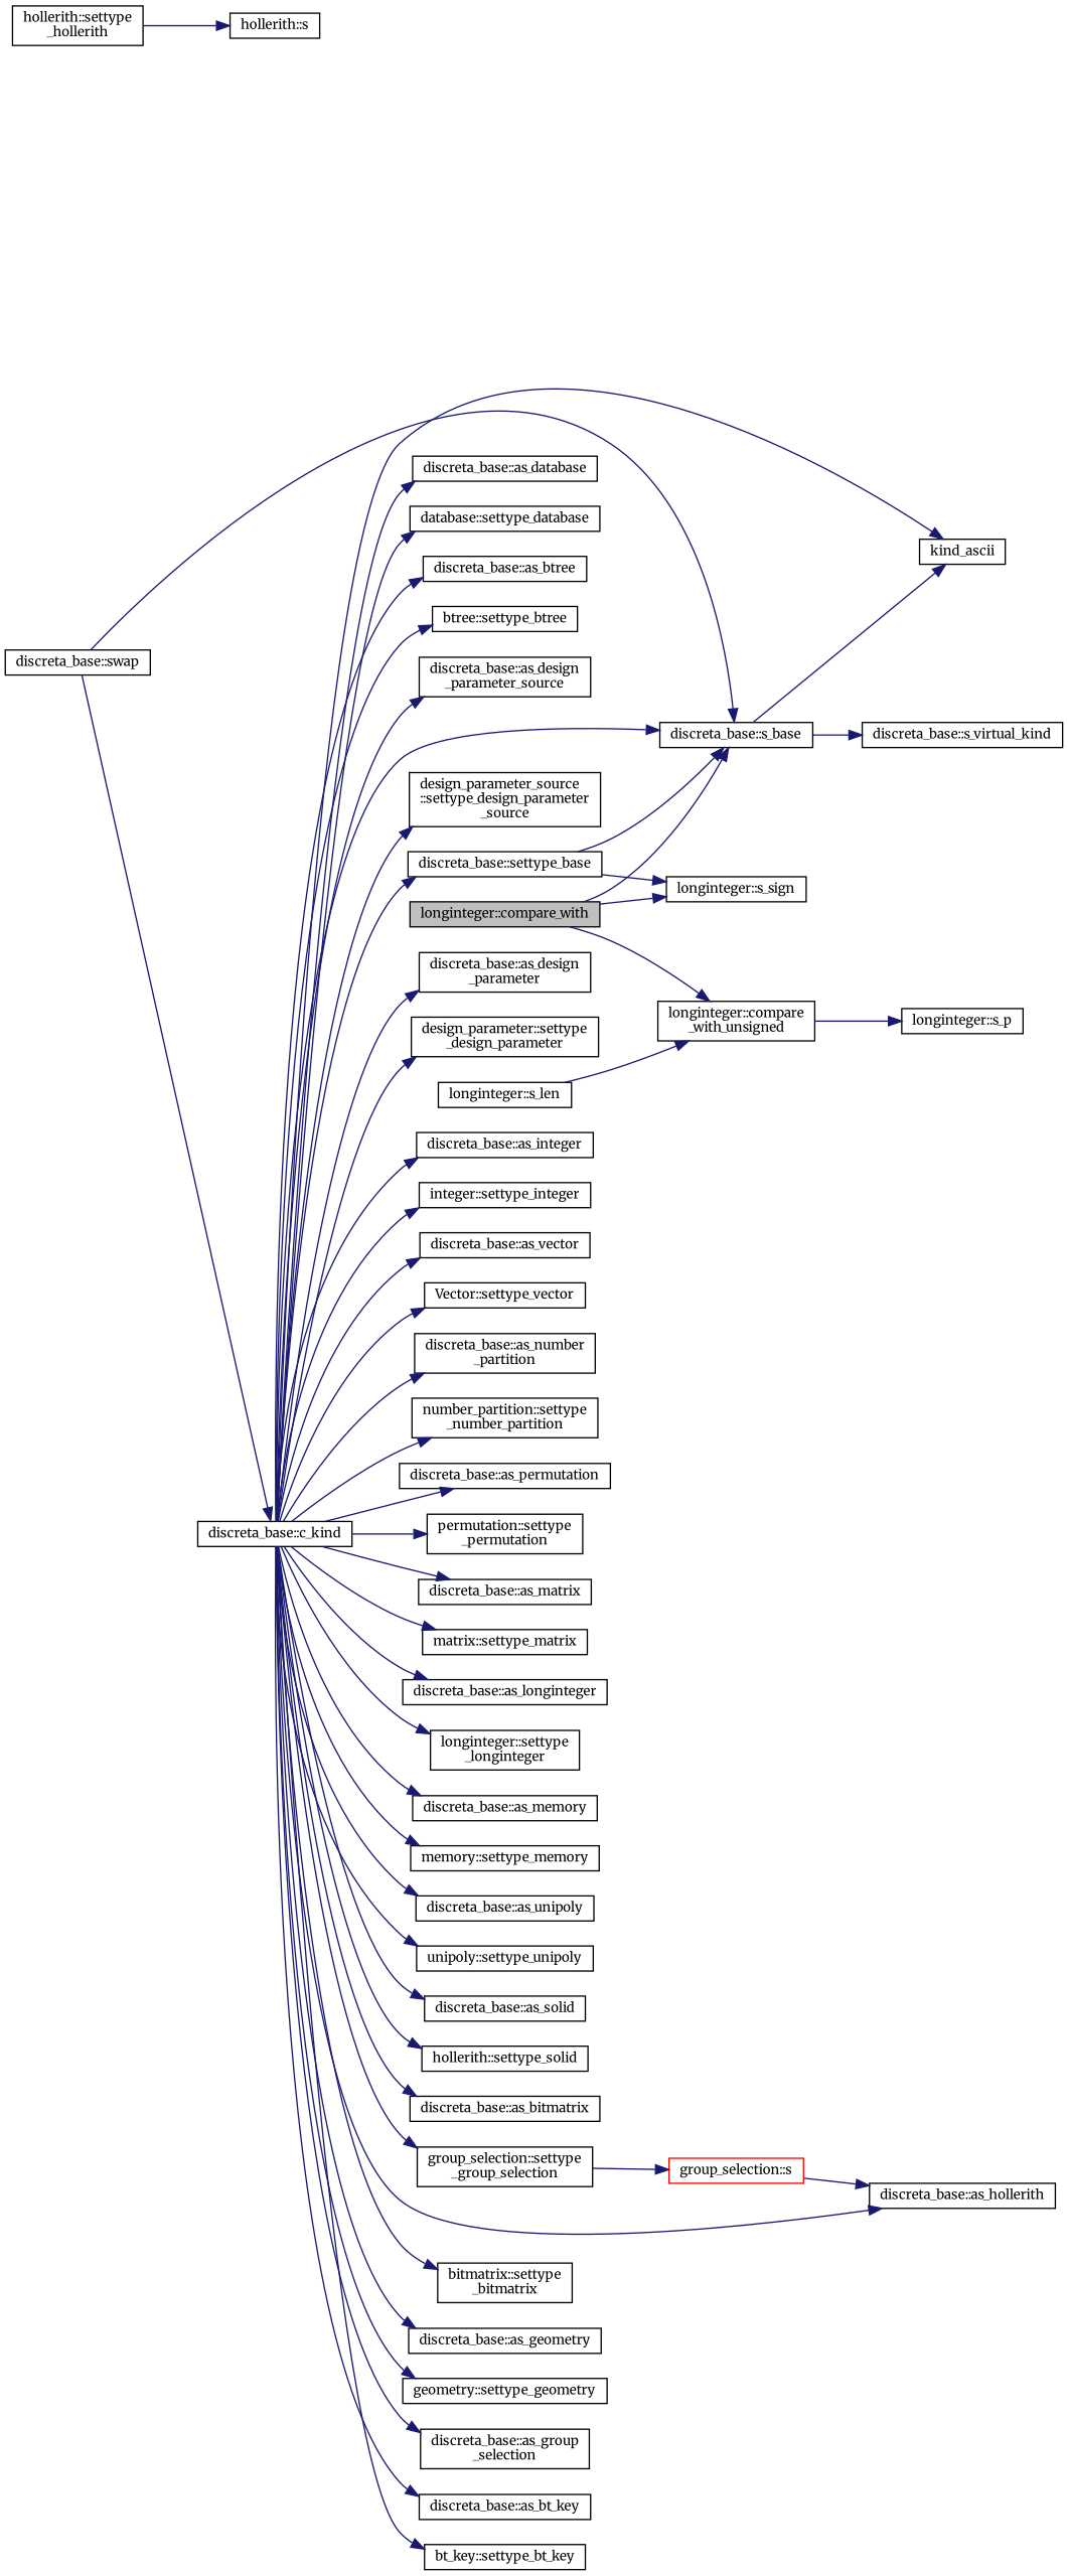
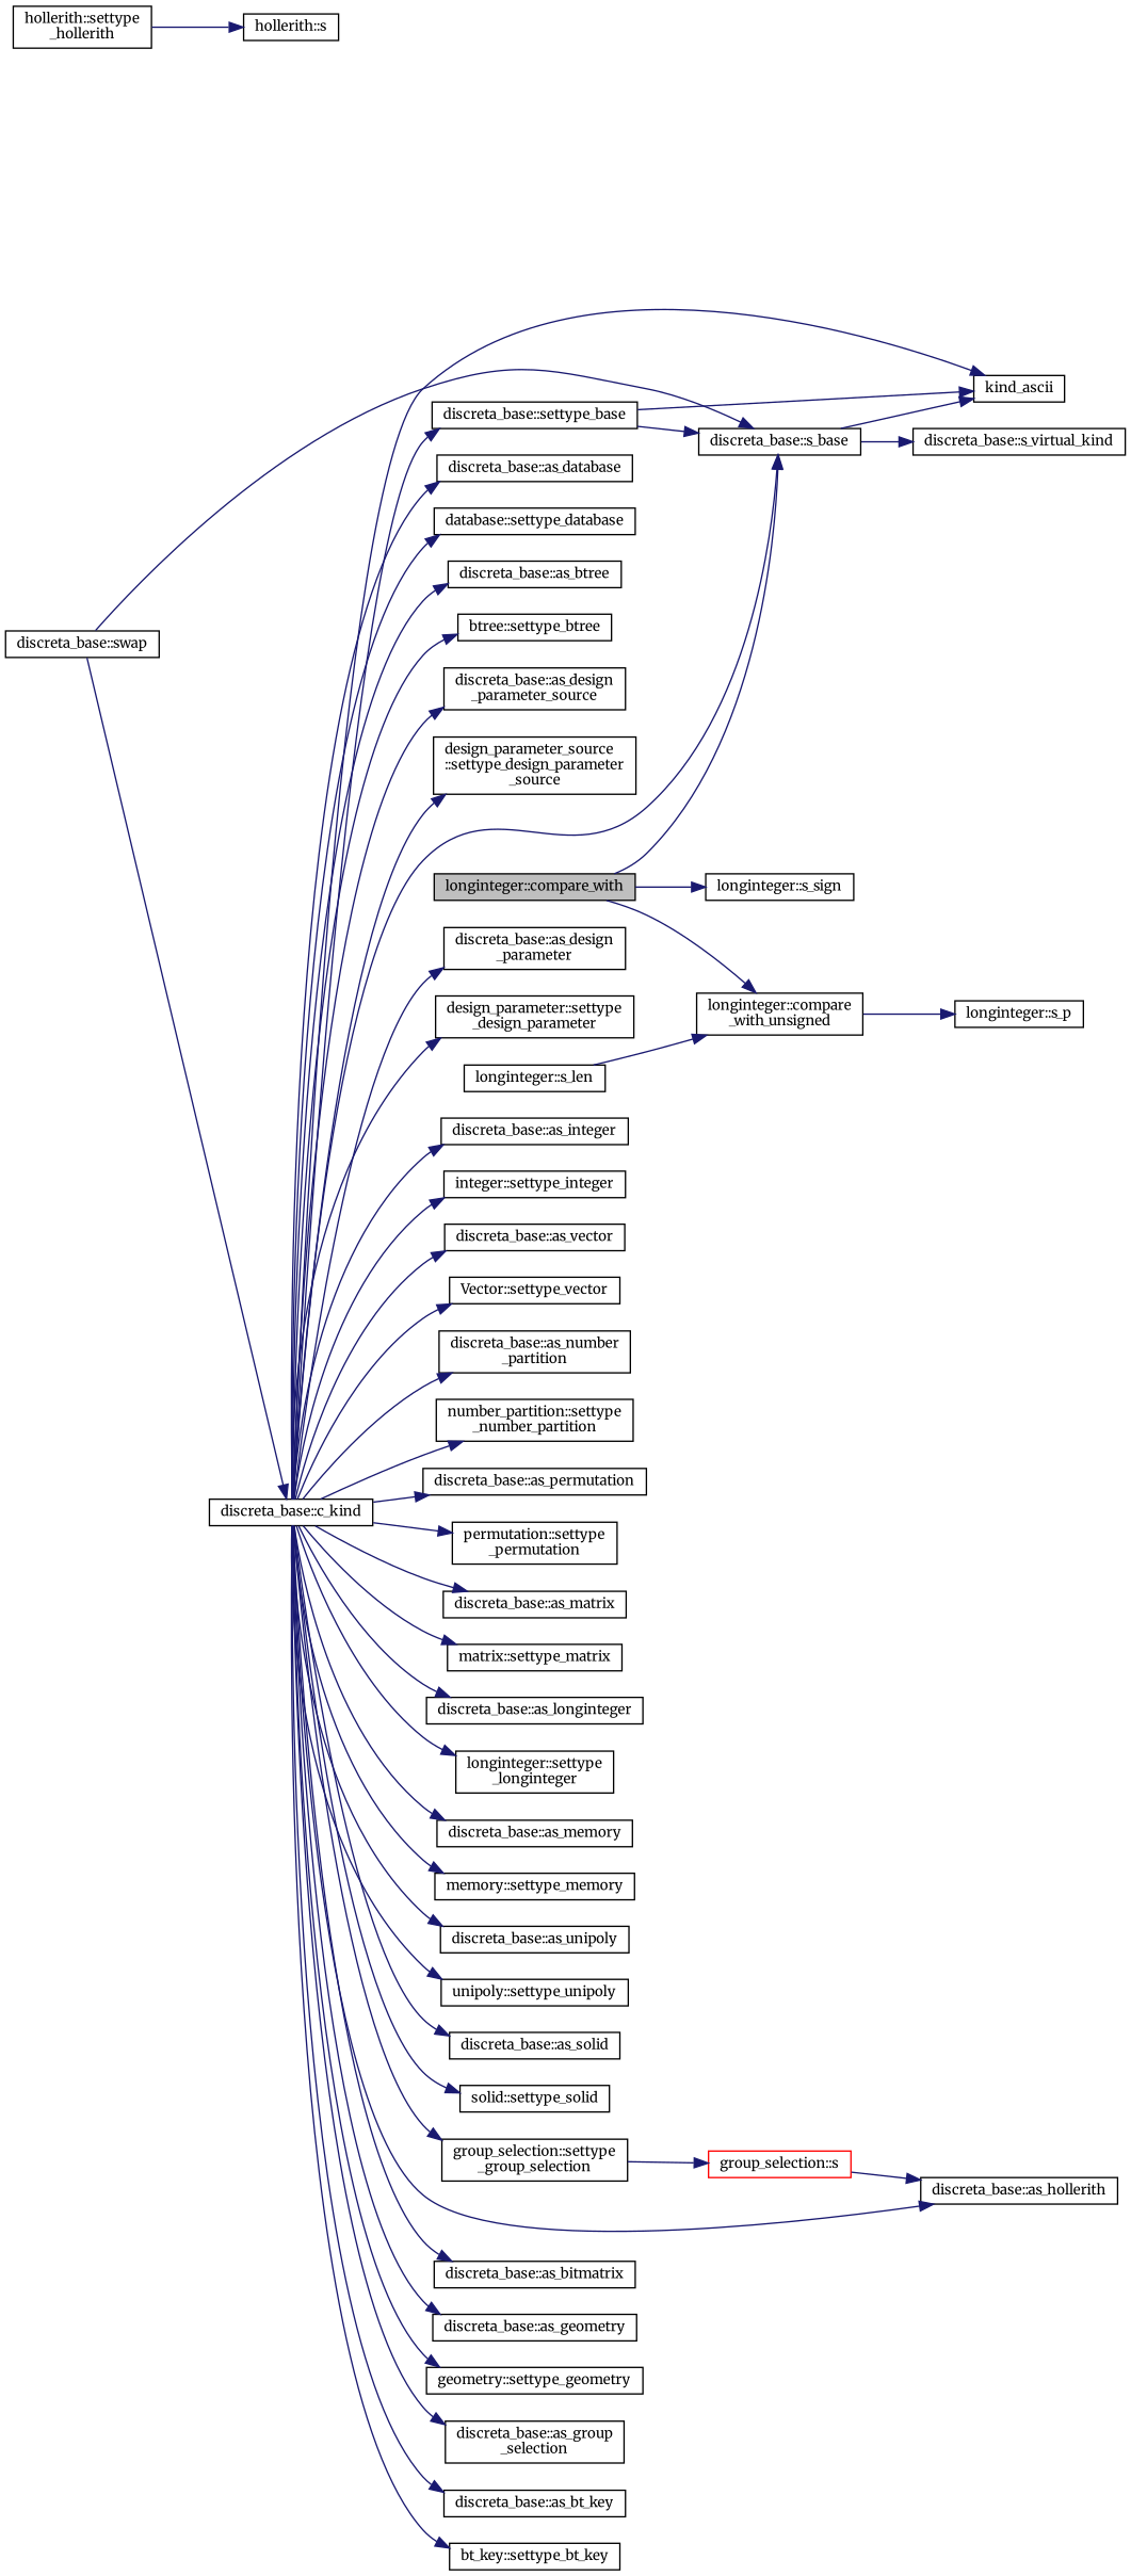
  digraph {
    fontname=Merriweather
    rankdir=LR
    node [color=black fillcolor=white fontname=Merriweather fontsize=10 shape=record style=filled]
    edge [color=midnightblue fontname=Merriweather fontsize=10 labelfontname=Helvetica labelfontsize=10 style=solid]
    n1 [fillcolor=grey75 fontcolor=black height=0.2 label="longinteger::compare_with" width=0.4]
    n2 [height=0.2 label="discreta_base::s_base" width=0.4]
    n3 [height=0.2 label="longinteger::s_sign" width=0.4]
    n4 [height=0.2 label="longinteger::compare\l_with_unsigned" width=0.4]
    n5 [height=0.2 label="discreta_base::s_virtual_kind" width=0.4]
    n6 [height=0.2 label=kind_ascii width=0.4]
    n7 [height=0.2 label="longinteger::s_p" width=0.4]
    n8 [height=0.2 label="discreta_base::swap" width=0.4]
    n9 [height=0.2 label="discreta_base::c_kind" width=0.4]
    n10 [height=0.2 label="discreta_base::settype_base" width=0.4]
    n11 [height=0.2 label="discreta_base::as_integer" width=0.4]
    n12 [height=0.2 label="integer::settype_integer" width=0.4]
    n13 [height=0.2 label="discreta_base::as_vector" width=0.4]
    n14 [height=0.2 label="Vector::settype_vector" width=0.4]
    n15 [height=0.2 label="discreta_base::as_number\l_partition" width=0.4]
    n16 [height=0.2 label="number_partition::settype\l_number_partition" width=0.4]
    n17 [height=0.2 label="discreta_base::as_permutation" width=0.4]
    n18 [height=0.2 label="permutation::settype\l_permutation" width=0.4]
    n19 [height=0.2 label="discreta_base::as_matrix" width=0.4]
    n20 [height=0.2 label="matrix::settype_matrix" width=0.4]
    n21 [height=0.2 label="discreta_base::as_longinteger" width=0.4]
    n22 [height=0.2 label="longinteger::settype\l_longinteger" width=0.4]
    n23 [height=0.2 label="discreta_base::as_memory" width=0.4]
    n24 [height=0.2 label="memory::settype_memory" width=0.4]
    n25 [height=0.2 label="discreta_base::as_unipoly" width=0.4]
    n26 [height=0.2 label="unipoly::settype_unipoly" width=0.4]
    n27 [height=0.2 label="discreta_base::as_solid" width=0.4]
-   n28 [height=0.2 label="hollerith::settype_solid" width=0.4]
+   n28 [height=0.2 label="solid::settype_solid" width=0.4]
    n29 [height=0.2 label="discreta_base::as_bitmatrix" width=0.4]
-   n30 [height=0.2 label="bitmatrix::settype\l_bitmatrix" width=0.4]
    n31 [height=0.2 label="discreta_base::as_geometry" width=0.4]
    n32 [height=0.2 label="geometry::settype_geometry" width=0.4]
    n33 [height=0.2 label="discreta_base::as_hollerith" width=0.4]
    n34 [height=0.2 label="discreta_base::as_group\l_selection" width=0.4]
    n35 [height=0.2 label="group_selection::settype\l_group_selection" width=0.4]
    n36 [height=0.2 label="discreta_base::as_bt_key" width=0.4]
    n37 [height=0.2 label="bt_key::settype_bt_key" width=0.4]
    n38 [height=0.2 label="discreta_base::as_database" width=0.4]
    n39 [height=0.2 label="database::settype_database" width=0.4]
    n40 [height=0.2 label="discreta_base::as_btree" width=0.4]
    n41 [height=0.2 label="btree::settype_btree" width=0.4]
    n42 [height=0.2 label="discreta_base::as_design\l_parameter_source" width=0.4]
    n43 [height=0.2 label="design_parameter_source\l::settype_design_parameter\l_source" width=0.4]
    n44 [height=0.2 label="discreta_base::as_design\l_parameter" width=0.4]
    n45 [height=0.2 label="design_parameter::settype\l_design_parameter" width=0.4]
    n46 [height=0.2 label="hollerith::settype\l_hollerith" width=0.4]
    n47 [height=0.2 label="hollerith::s" width=0.4]
    n48 [color=red height=0.2 label="group_selection::s" width=0.4]
    n49 [height=0.2 label="longinteger::s_len" width=0.4]
    n1 -> n2
    n1 -> n3
    n1 -> n4
    n2 -> n5
    n2 -> n6
    n4 -> n7
    n8 -> n2
    n8 -> n9
    n9 -> n2
    n9 -> n6
    n9 -> n10
    n9 -> n11
    n9 -> n12
    n9 -> n13
    n9 -> n14
    n9 -> n15
    n9 -> n16
    n9 -> n17
    n9 -> n18
    n9 -> n19
    n9 -> n20
    n9 -> n21
    n9 -> n22
    n9 -> n23
    n9 -> n24
    n9 -> n25
    n9 -> n26
    n9 -> n27
    n9 -> n28
    n9 -> n29
-   n9 -> n30
    n9 -> n31
    n9 -> n32
    n9 -> n33
    n9 -> n34
    n9 -> n35
    n9 -> n36
    n9 -> n37
    n9 -> n38
    n9 -> n39
    n9 -> n40
    n9 -> n41
    n9 -> n42
    n9 -> n43
    n9 -> n44
    n9 -> n45
    n10 -> n2
-   n10 -> n3
+   n10 -> n6
    n35 -> n48
    n46 -> n47
    n48 -> n33
    n49 -> n4
  }
